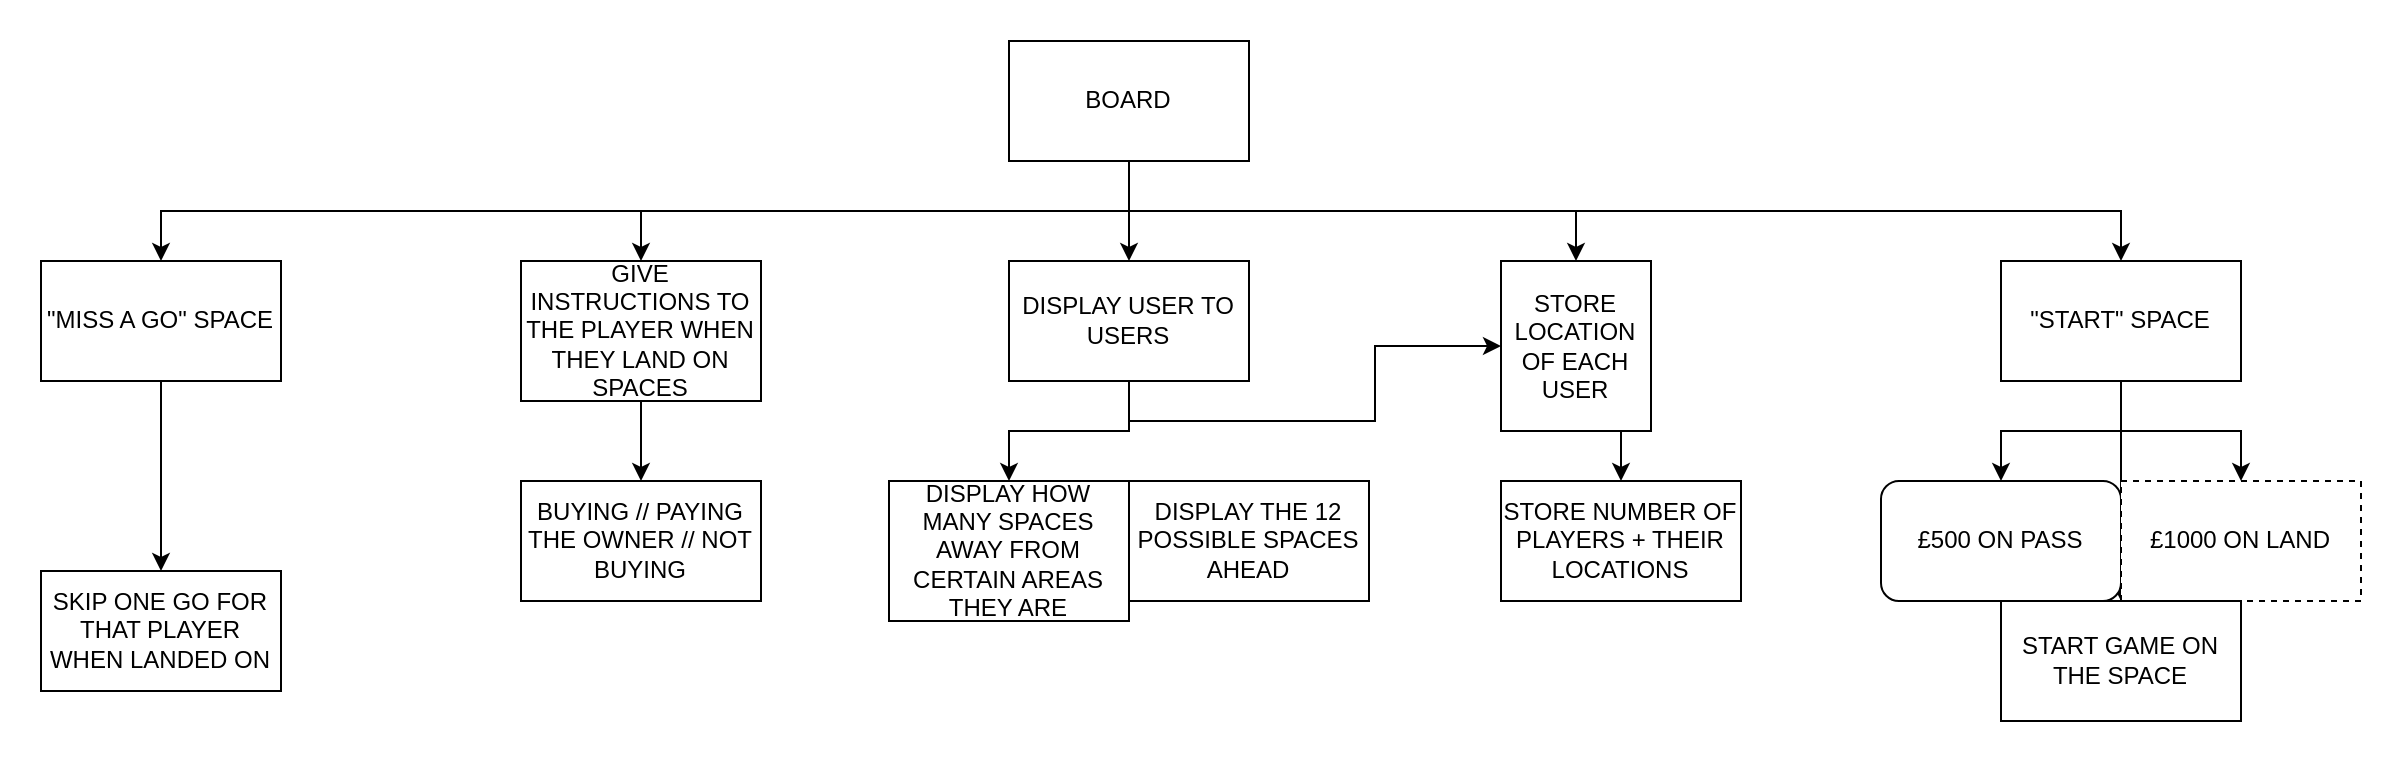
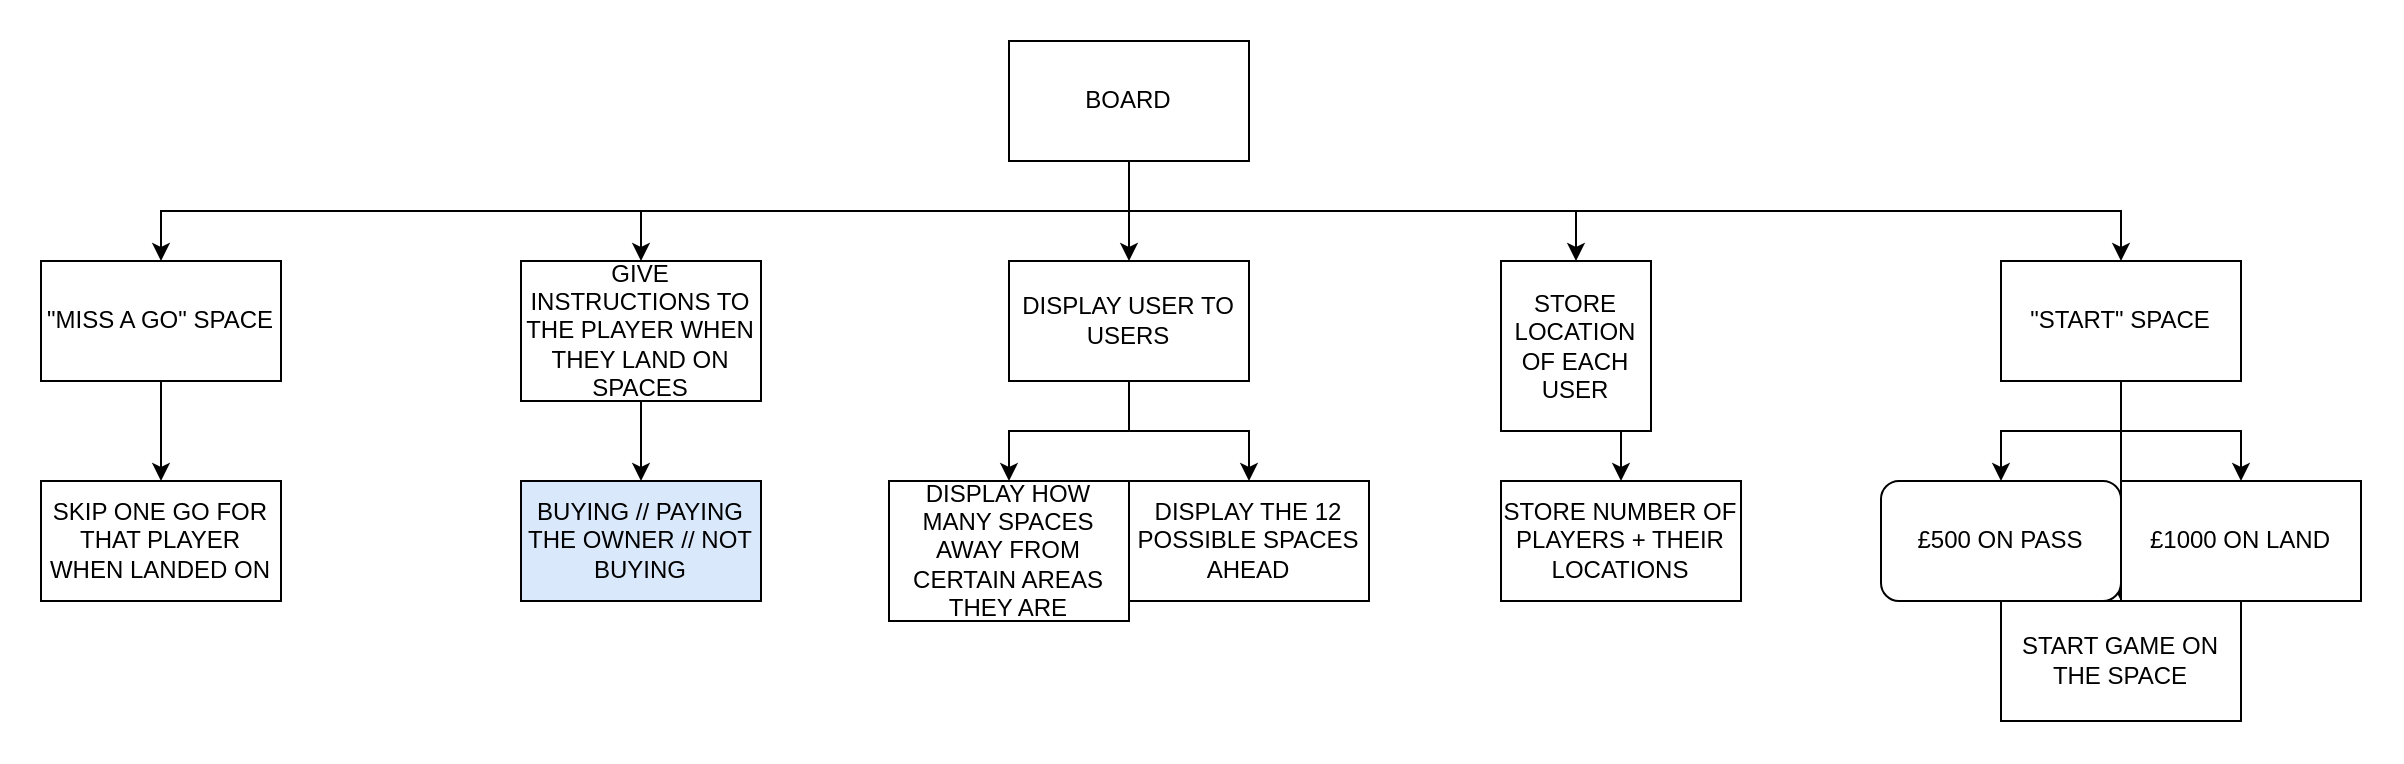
  <mxCell id="0" />
  <mxCell id="1" parent="0" />
  <mxCell id="2" style="edgeStyle=orthogonalEdgeStyle;rounded=0;orthogonalLoop=1;jettySize=auto;html=1;exitX=0.5;exitY=1;exitDx=0;exitDy=0;entryX=0.5;entryY=0;entryDx=0;entryDy=0;" edge="1" parent="1" source="7" target="10"><mxGeometry relative="1" as="geometry" /></mxCell>
  <mxCell id="3" style="edgeStyle=orthogonalEdgeStyle;rounded=0;orthogonalLoop=1;jettySize=auto;html=1;exitX=0.5;exitY=1;exitDx=0;exitDy=0;entryX=0.5;entryY=0;entryDx=0;entryDy=0;" edge="1" parent="1" source="7" target="12"><mxGeometry relative="1" as="geometry" /></mxCell>
  <mxCell id="4" style="edgeStyle=orthogonalEdgeStyle;rounded=0;orthogonalLoop=1;jettySize=auto;html=1;exitX=0.5;exitY=1;exitDx=0;exitDy=0;entryX=0.5;entryY=0;entryDx=0;entryDy=0;" edge="1" parent="1" source="7" target="17"><mxGeometry relative="1" as="geometry" /></mxCell>
  <mxCell id="5" style="edgeStyle=orthogonalEdgeStyle;rounded=0;orthogonalLoop=1;jettySize=auto;html=1;exitX=0.5;exitY=1;exitDx=0;exitDy=0;entryX=0.5;entryY=0;entryDx=0;entryDy=0;" edge="1" parent="1" source="7" target="22"><mxGeometry relative="1" as="geometry" /></mxCell>
  <mxCell id="6" style="edgeStyle=orthogonalEdgeStyle;rounded=0;orthogonalLoop=1;jettySize=auto;html=1;exitX=0.5;exitY=1;exitDx=0;exitDy=0;entryX=0.5;entryY=0;entryDx=0;entryDy=0;" edge="1" parent="1" source="7" target="27"><mxGeometry relative="1" as="geometry" /></mxCell>
  <mxCell id="7" value="BOARD" style="rounded=0;whiteSpace=wrap;html=1;" vertex="1" parent="1"><mxGeometry x="504" y="20" width="120" height="60" as="geometry" /></mxCell>
  <mxCell id="8" style="edgeStyle=orthogonalEdgeStyle;rounded=0;orthogonalLoop=1;jettySize=auto;html=1;exitX=0.5;exitY=1;exitDx=0;exitDy=0;entryX=0.5;entryY=0;entryDx=0;entryDy=0;" edge="1" parent="1" source="10" target="14"><mxGeometry relative="1" as="geometry" /></mxCell>
- <mxCell id="9" style="edgeStyle=orthogonalEdgeStyle;rounded=0;orthogonalLoop=1;jettySize=auto;html=1;exitX=0.5;exitY=1;exitDx=0;exitDy=0;" edge="1" parent="1" source="10" target="12"><mxGeometry relative="1" as="geometry" /></mxCell>
+ <mxCell id="9" style="edgeStyle=orthogonalEdgeStyle;rounded=0;orthogonalLoop=1;jettySize=auto;html=1;exitX=0.5;exitY=1;exitDx=0;exitDy=0;entryX=0.5;entryY=0;entryDx=0;entryDy=0;" edge="1" parent="1" source="10" target="13"><mxGeometry relative="1" as="geometry" /></mxCell>
  <mxCell id="10" value="DISPLAY USER TO USERS" style="rounded=0;whiteSpace=wrap;html=1;" vertex="1" parent="1"><mxGeometry x="504" y="130" width="120" height="60" as="geometry" /></mxCell>
  <mxCell id="11" style="edgeStyle=orthogonalEdgeStyle;rounded=0;orthogonalLoop=1;jettySize=auto;html=1;exitX=0.5;exitY=1;exitDx=0;exitDy=0;entryX=0.5;entryY=0;entryDx=0;entryDy=0;" edge="1" parent="1" source="12" target="15"><mxGeometry relative="1" as="geometry" /></mxCell>
  <mxCell id="12" value="STORE LOCATION OF EACH USER" style="rounded=0;whiteSpace=wrap;html=1;" vertex="1" parent="1"><mxGeometry x="750" y="130" width="75" height="85" as="geometry" /></mxCell>
  <mxCell id="13" value="DISPLAY THE 12 POSSIBLE SPACES AHEAD" style="rounded=0;whiteSpace=wrap;html=1;" vertex="1" parent="1"><mxGeometry x="564" y="240" width="120" height="60" as="geometry" /></mxCell>
  <mxCell id="14" value="DISPLAY HOW MANY SPACES AWAY FROM CERTAIN AREAS THEY ARE" style="rounded=0;whiteSpace=wrap;html=1;" vertex="1" parent="1"><mxGeometry x="444" y="240" width="120" height="70" as="geometry" /></mxCell>
  <mxCell id="15" value="STORE NUMBER OF PLAYERS + THEIR LOCATIONS" style="rounded=0;whiteSpace=wrap;html=1;" vertex="1" parent="1"><mxGeometry x="750" y="240" width="120" height="60" as="geometry" /></mxCell>
  <mxCell id="16" style="edgeStyle=orthogonalEdgeStyle;rounded=0;orthogonalLoop=1;jettySize=auto;html=1;exitX=0.5;exitY=1;exitDx=0;exitDy=0;" edge="1" parent="1" source="17" target="18"><mxGeometry relative="1" as="geometry" /></mxCell>
  <mxCell id="17" value="GIVE INSTRUCTIONS TO THE PLAYER WHEN THEY LAND ON SPACES" style="rounded=0;whiteSpace=wrap;html=1;" vertex="1" parent="1"><mxGeometry x="260" y="130" width="120" height="70" as="geometry" /></mxCell>
- <mxCell id="18" value="BUYING // PAYING THE OWNER // NOT BUYING" style="rounded=0;whiteSpace=wrap;html=1;" vertex="1" parent="1"><mxGeometry x="260" y="240" width="120" height="60" as="geometry" /></mxCell>
+ <mxCell id="18" value="BUYING // PAYING THE OWNER // NOT BUYING" style="rounded=0;whiteSpace=wrap;html=1;fillColor=#dae8fc;" vertex="1" parent="1"><mxGeometry x="260" y="240" width="120" height="60" as="geometry" /></mxCell>
  <mxCell id="19" style="edgeStyle=orthogonalEdgeStyle;rounded=0;orthogonalLoop=1;jettySize=auto;html=1;exitX=0.5;exitY=1;exitDx=0;exitDy=0;entryX=0.5;entryY=0;entryDx=0;entryDy=0;" edge="1" parent="1" source="22" target="23"><mxGeometry relative="1" as="geometry" /></mxCell>
  <mxCell id="20" style="edgeStyle=orthogonalEdgeStyle;rounded=0;orthogonalLoop=1;jettySize=auto;html=1;exitX=0.5;exitY=1;exitDx=0;exitDy=0;entryX=0.5;entryY=0;entryDx=0;entryDy=0;" edge="1" parent="1" source="22" target="24"><mxGeometry relative="1" as="geometry" /></mxCell>
  <mxCell id="21" style="edgeStyle=orthogonalEdgeStyle;rounded=0;orthogonalLoop=1;jettySize=auto;html=1;exitX=0.5;exitY=1;exitDx=0;exitDy=0;" edge="1" parent="1" source="22" target="25"><mxGeometry relative="1" as="geometry" /></mxCell>
  <mxCell id="22" value="&quot;START&quot; SPACE" style="rounded=0;whiteSpace=wrap;html=1;" vertex="1" parent="1"><mxGeometry x="1000" y="130" width="120" height="60" as="geometry" /></mxCell>
  <mxCell id="23" value="£500 ON PASS" style="whiteSpace=wrap;html=1;rounded=1;" vertex="1" parent="1"><mxGeometry x="940" y="240" width="120" height="60" as="geometry" /></mxCell>
- <mxCell id="24" value="£1000 ON LAND" style="rounded=0;whiteSpace=wrap;html=1;dashed=1;" vertex="1" parent="1"><mxGeometry x="1060" y="240" width="120" height="60" as="geometry" /></mxCell>
+ <mxCell id="24" value="£1000 ON LAND" style="rounded=0;whiteSpace=wrap;html=1;" vertex="1" parent="1"><mxGeometry x="1060" y="240" width="120" height="60" as="geometry" /></mxCell>
  <mxCell id="25" value="START GAME ON THE SPACE" style="rounded=0;whiteSpace=wrap;html=1;" vertex="1" parent="1"><mxGeometry x="1000" y="300" width="120" height="60" as="geometry" /></mxCell>
  <mxCell id="26" style="edgeStyle=orthogonalEdgeStyle;rounded=0;orthogonalLoop=1;jettySize=auto;html=1;exitX=0.5;exitY=1;exitDx=0;exitDy=0;entryX=0.5;entryY=0;entryDx=0;entryDy=0;" edge="1" parent="1" source="27" target="28"><mxGeometry relative="1" as="geometry" /></mxCell>
  <mxCell id="27" value="&quot;MISS A GO&quot; SPACE" style="rounded=0;whiteSpace=wrap;html=1;" vertex="1" parent="1"><mxGeometry x="20" y="130" width="120" height="60" as="geometry" /></mxCell>
- <mxCell id="28" value="SKIP ONE GO FOR THAT PLAYER WHEN LANDED ON" style="rounded=0;whiteSpace=wrap;html=1;" vertex="1" parent="1"><mxGeometry x="20" y="285" width="120" height="60" as="geometry" /></mxCell>
+ <mxCell id="28" value="SKIP ONE GO FOR THAT PLAYER WHEN LANDED ON" style="rounded=0;whiteSpace=wrap;html=1;" vertex="1" parent="1"><mxGeometry x="20" y="240" width="120" height="60" as="geometry" /></mxCell>
